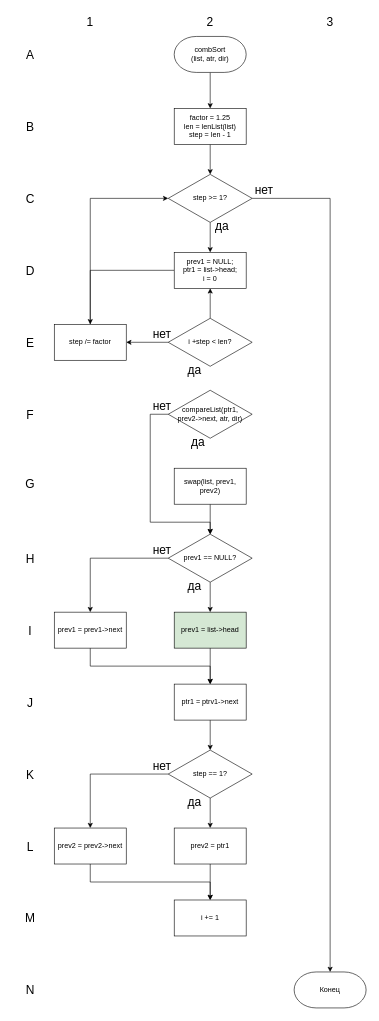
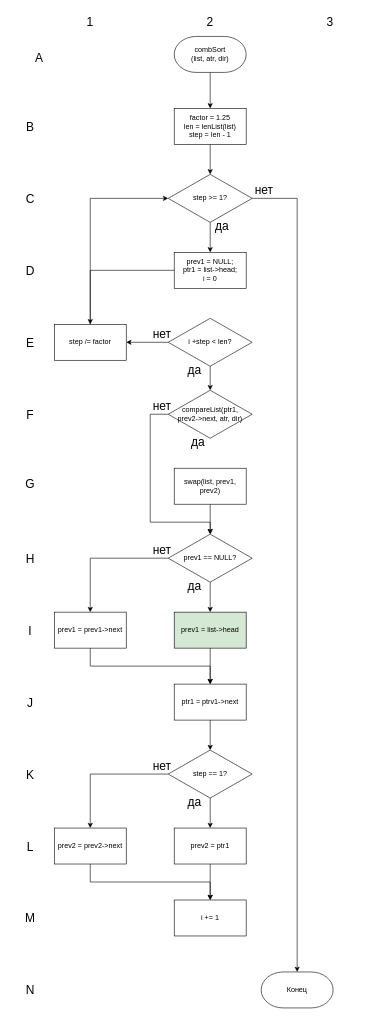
  <mxCell id="0" />
  <mxCell id="1" parent="0" />
  <mxCell id="2" style="edgeStyle=orthogonalEdgeStyle;rounded=0;orthogonalLoop=1;jettySize=auto;html=1;entryX=0.5;entryY=0;entryDx=0;entryDy=0;" parent="1" source="3" target="14" edge="1"><mxGeometry relative="1" as="geometry"><mxPoint x="350" y="170" as="targetPoint" /></mxGeometry></mxCell>
  <mxCell id="3" value="combSort&lt;br&gt;(list, atr, dir)" style="strokeWidth=1;html=1;shape=mxgraph.flowchart.terminator;whiteSpace=wrap;" parent="1" vertex="1"><mxGeometry x="290" y="60" width="120" height="60" as="geometry" /></mxCell>
  <mxCell id="4" value="&lt;span style=&quot;font-size: 20px;&quot;&gt;2&lt;/span&gt;" style="text;html=1;align=center;verticalAlign=middle;whiteSpace=wrap;rounded=0;" parent="1" vertex="1"><mxGeometry x="320" y="20" width="60" height="30" as="geometry" /></mxCell>
  <mxCell id="5" value="&lt;span style=&quot;font-size: 20px;&quot;&gt;1&lt;/span&gt;" style="text;html=1;align=center;verticalAlign=middle;whiteSpace=wrap;rounded=0;" parent="1" vertex="1"><mxGeometry x="120" y="20" width="60" height="30" as="geometry" /></mxCell>
  <mxCell id="6" value="&lt;span style=&quot;font-size: 20px;&quot;&gt;3&lt;/span&gt;" style="text;html=1;align=center;verticalAlign=middle;whiteSpace=wrap;rounded=0;" parent="1" vertex="1"><mxGeometry x="520" y="20" width="60" height="30" as="geometry" /></mxCell>
- <mxCell id="7" value="&lt;span style=&quot;font-size: 20px;&quot;&gt;A&lt;/span&gt;" style="text;html=1;align=center;verticalAlign=middle;whiteSpace=wrap;rounded=0;" parent="1" vertex="1"><mxGeometry x="20" y="75" width="60" height="30" as="geometry" /></mxCell>
+ <mxCell id="7" value="&lt;span style=&quot;font-size: 20px;&quot;&gt;A&lt;/span&gt;" style="text;html=1;align=center;verticalAlign=middle;whiteSpace=wrap;rounded=0;" parent="1" vertex="1"><mxGeometry x="35" y="80" width="60" height="30" as="geometry" /></mxCell>
  <mxCell id="8" value="&lt;span style=&quot;font-size: 20px;&quot;&gt;B&lt;/span&gt;" style="text;html=1;align=center;verticalAlign=middle;whiteSpace=wrap;rounded=0;" parent="1" vertex="1"><mxGeometry x="20" y="195" width="60" height="30" as="geometry" /></mxCell>
  <mxCell id="9" value="&lt;span style=&quot;font-size: 20px;&quot;&gt;C&lt;/span&gt;" style="text;html=1;align=center;verticalAlign=middle;whiteSpace=wrap;rounded=0;" parent="1" vertex="1"><mxGeometry x="20" y="315" width="60" height="30" as="geometry" /></mxCell>
  <mxCell id="10" value="&lt;span style=&quot;font-size: 20px;&quot;&gt;D&lt;/span&gt;" style="text;html=1;align=center;verticalAlign=middle;whiteSpace=wrap;rounded=0;" parent="1" vertex="1"><mxGeometry x="20" y="435" width="60" height="30" as="geometry" /></mxCell>
  <mxCell id="11" value="&lt;span style=&quot;font-size: 20px;&quot;&gt;E&lt;/span&gt;" style="text;html=1;align=center;verticalAlign=middle;whiteSpace=wrap;rounded=0;" parent="1" vertex="1"><mxGeometry x="20" y="555" width="60" height="30" as="geometry" /></mxCell>
  <mxCell id="12" value="&lt;span style=&quot;font-size: 20px;&quot;&gt;F&lt;/span&gt;" style="text;html=1;align=center;verticalAlign=middle;whiteSpace=wrap;rounded=0;" parent="1" vertex="1"><mxGeometry x="20" y="675" width="60" height="30" as="geometry" /></mxCell>
  <mxCell id="13" value="" style="edgeStyle=orthogonalEdgeStyle;rounded=0;orthogonalLoop=1;jettySize=auto;html=1;" parent="1" source="14" target="19" edge="1"><mxGeometry relative="1" as="geometry" /></mxCell>
  <mxCell id="14" value="factor = 1.25&lt;br&gt;len = lenList(list)&lt;br&gt;step = len - 1" style="rounded=0;whiteSpace=wrap;html=1;" parent="1" vertex="1"><mxGeometry x="290" y="180" width="120" height="60" as="geometry" /></mxCell>
  <mxCell id="15" style="edgeStyle=orthogonalEdgeStyle;rounded=0;orthogonalLoop=1;jettySize=auto;html=1;" parent="1" source="16" target="30" edge="1"><mxGeometry relative="1" as="geometry"><Array as="points"><mxPoint x="250" y="690" /><mxPoint x="250" y="870" /><mxPoint x="350" y="870" /></Array></mxGeometry></mxCell>
  <mxCell id="16" value="compareList(ptr1,&lt;br&gt;prev2-&amp;gt;next, atr, dir)" style="rhombus;whiteSpace=wrap;html=1;" parent="1" vertex="1"><mxGeometry x="280" y="650" width="140" height="80" as="geometry" /></mxCell>
  <mxCell id="17" value="" style="edgeStyle=orthogonalEdgeStyle;rounded=0;orthogonalLoop=1;jettySize=auto;html=1;" parent="1" source="19" target="20" edge="1"><mxGeometry relative="1" as="geometry" /></mxCell>
  <mxCell id="18" value="" style="edgeStyle=orthogonalEdgeStyle;rounded=0;orthogonalLoop=1;jettySize=auto;html=1;" parent="1" source="19" target="22" edge="1"><mxGeometry relative="1" as="geometry" /></mxCell>
  <mxCell id="19" value="step &amp;gt;= 1?" style="rhombus;whiteSpace=wrap;html=1;" parent="1" vertex="1"><mxGeometry x="280" y="290" width="140" height="80" as="geometry" /></mxCell>
- <mxCell id="20" value="Конец" style="strokeWidth=1;html=1;shape=mxgraph.flowchart.terminator;whiteSpace=wrap;" parent="1" vertex="1"><mxGeometry x="490" y="1620" width="120" height="60" as="geometry" /></mxCell>
+ <mxCell id="20" value="Конец" style="strokeWidth=1;html=1;shape=mxgraph.flowchart.terminator;whiteSpace=wrap;" parent="1" vertex="1"><mxGeometry x="435" y="1620" width="120" height="60" as="geometry" /></mxCell>
  <mxCell id="21" value="" style="edgeStyle=orthogonalEdgeStyle;rounded=0;orthogonalLoop=1;jettySize=auto;html=1;" parent="1" source="22" target="43" edge="1"><mxGeometry relative="1" as="geometry" /></mxCell>
  <mxCell id="22" value="prev1 = NULL;&lt;br&gt;ptr1 = list-&amp;gt;head;&lt;br&gt;i = 0" style="rounded=0;whiteSpace=wrap;html=1;" parent="1" vertex="1"><mxGeometry x="290" y="420" width="120" height="60" as="geometry" /></mxCell>
- <mxCell id="23" value="" style="edgeStyle=orthogonalEdgeStyle;rounded=0;orthogonalLoop=1;jettySize=auto;html=1;" parent="1" source="25" target="22" edge="1"><mxGeometry relative="1" as="geometry" /></mxCell>
+ <mxCell id="23" value="" style="edgeStyle=orthogonalEdgeStyle;rounded=0;orthogonalLoop=1;jettySize=auto;html=1;" parent="1" source="25" target="16" edge="1"><mxGeometry relative="1" as="geometry" /></mxCell>
  <mxCell id="24" value="" style="edgeStyle=orthogonalEdgeStyle;rounded=0;orthogonalLoop=1;jettySize=auto;html=1;" parent="1" source="25" target="43" edge="1"><mxGeometry relative="1" as="geometry" /></mxCell>
  <mxCell id="25" value="i +step &amp;lt; len?" style="rhombus;whiteSpace=wrap;html=1;" parent="1" vertex="1"><mxGeometry x="280" y="530" width="140" height="80" as="geometry" /></mxCell>
  <mxCell id="26" value="" style="edgeStyle=orthogonalEdgeStyle;rounded=0;orthogonalLoop=1;jettySize=auto;html=1;" parent="1" source="27" target="30" edge="1"><mxGeometry relative="1" as="geometry" /></mxCell>
  <mxCell id="27" value="swap(list, prev1, prev2)" style="rounded=0;whiteSpace=wrap;html=1;" parent="1" vertex="1"><mxGeometry x="290" y="780" width="120" height="60" as="geometry" /></mxCell>
  <mxCell id="28" value="" style="edgeStyle=orthogonalEdgeStyle;rounded=0;orthogonalLoop=1;jettySize=auto;html=1;" parent="1" source="30" target="32" edge="1"><mxGeometry relative="1" as="geometry" /></mxCell>
  <mxCell id="29" style="edgeStyle=orthogonalEdgeStyle;rounded=0;orthogonalLoop=1;jettySize=auto;html=1;" parent="1" source="30" target="34" edge="1"><mxGeometry relative="1" as="geometry" /></mxCell>
  <mxCell id="30" value="prev1 == NULL?" style="rhombus;whiteSpace=wrap;html=1;" parent="1" vertex="1"><mxGeometry x="280" y="890" width="140" height="80" as="geometry" /></mxCell>
  <mxCell id="31" value="" style="edgeStyle=orthogonalEdgeStyle;rounded=0;orthogonalLoop=1;jettySize=auto;html=1;" parent="1" source="32" target="53" edge="1"><mxGeometry relative="1" as="geometry" /></mxCell>
  <mxCell id="32" value="prev1 = list-&amp;gt;head" style="rounded=0;whiteSpace=wrap;html=1;fillColor=#d5e8d4;" parent="1" vertex="1"><mxGeometry x="290" y="1020" width="120" height="60" as="geometry" /></mxCell>
  <mxCell id="33" style="edgeStyle=orthogonalEdgeStyle;rounded=0;orthogonalLoop=1;jettySize=auto;html=1;" parent="1" source="34" target="53" edge="1"><mxGeometry relative="1" as="geometry"><Array as="points"><mxPoint x="150" y="1110" /><mxPoint x="350" y="1110" /></Array></mxGeometry></mxCell>
  <mxCell id="34" value="prev1 = prev1-&amp;gt;next" style="rounded=0;whiteSpace=wrap;html=1;" parent="1" vertex="1"><mxGeometry x="90" y="1020" width="120" height="60" as="geometry" /></mxCell>
  <mxCell id="35" value="" style="edgeStyle=orthogonalEdgeStyle;rounded=0;orthogonalLoop=1;jettySize=auto;html=1;" parent="1" source="37" target="39" edge="1"><mxGeometry relative="1" as="geometry" /></mxCell>
  <mxCell id="36" style="edgeStyle=orthogonalEdgeStyle;rounded=0;orthogonalLoop=1;jettySize=auto;html=1;" parent="1" source="37" target="41" edge="1"><mxGeometry relative="1" as="geometry" /></mxCell>
  <mxCell id="37" value="step == 1?" style="rhombus;whiteSpace=wrap;html=1;" parent="1" vertex="1"><mxGeometry x="280" y="1250" width="140" height="80" as="geometry" /></mxCell>
  <mxCell id="38" value="" style="edgeStyle=orthogonalEdgeStyle;rounded=0;orthogonalLoop=1;jettySize=auto;html=1;" parent="1" source="39" target="44" edge="1"><mxGeometry relative="1" as="geometry" /></mxCell>
  <mxCell id="39" value="prev2 = ptr1" style="rounded=0;whiteSpace=wrap;html=1;" parent="1" vertex="1"><mxGeometry x="290" y="1380" width="120" height="60" as="geometry" /></mxCell>
  <mxCell id="40" style="edgeStyle=orthogonalEdgeStyle;rounded=0;orthogonalLoop=1;jettySize=auto;html=1;" parent="1" source="41" target="44" edge="1"><mxGeometry relative="1" as="geometry"><Array as="points"><mxPoint x="150" y="1470" /><mxPoint x="350" y="1470" /></Array></mxGeometry></mxCell>
  <mxCell id="41" value="prev2 = prev2-&amp;gt;next" style="rounded=0;whiteSpace=wrap;html=1;" parent="1" vertex="1"><mxGeometry x="90" y="1380" width="120" height="60" as="geometry" /></mxCell>
  <mxCell id="42" style="edgeStyle=orthogonalEdgeStyle;rounded=0;orthogonalLoop=1;jettySize=auto;html=1;" parent="1" source="43" target="19" edge="1"><mxGeometry relative="1" as="geometry"><Array as="points"><mxPoint x="150" y="330" /></Array></mxGeometry></mxCell>
  <mxCell id="43" value="step /= factor" style="rounded=0;whiteSpace=wrap;html=1;" parent="1" vertex="1"><mxGeometry x="90" y="540" width="120" height="60" as="geometry" /></mxCell>
  <mxCell id="44" value="i += 1" style="rounded=0;whiteSpace=wrap;html=1;" parent="1" vertex="1"><mxGeometry x="290" y="1500" width="120" height="60" as="geometry" /></mxCell>
  <mxCell id="45" value="&lt;span style=&quot;font-size: 20px;&quot;&gt;G&lt;/span&gt;" style="text;html=1;align=center;verticalAlign=middle;whiteSpace=wrap;rounded=0;" parent="1" vertex="1"><mxGeometry x="20" y="790" width="60" height="30" as="geometry" /></mxCell>
  <mxCell id="46" value="&lt;span style=&quot;font-size: 20px;&quot;&gt;H&lt;/span&gt;" style="text;html=1;align=center;verticalAlign=middle;whiteSpace=wrap;rounded=0;" parent="1" vertex="1"><mxGeometry x="20" y="915" width="60" height="30" as="geometry" /></mxCell>
  <mxCell id="47" value="&lt;span style=&quot;font-size: 20px;&quot;&gt;I&lt;/span&gt;" style="text;html=1;align=center;verticalAlign=middle;whiteSpace=wrap;rounded=0;" parent="1" vertex="1"><mxGeometry x="20" y="1035" width="60" height="30" as="geometry" /></mxCell>
  <mxCell id="48" value="&lt;span style=&quot;font-size: 20px;&quot;&gt;J&lt;/span&gt;" style="text;html=1;align=center;verticalAlign=middle;whiteSpace=wrap;rounded=0;" parent="1" vertex="1"><mxGeometry x="20" y="1155" width="60" height="30" as="geometry" /></mxCell>
  <mxCell id="49" value="&lt;span style=&quot;font-size: 20px;&quot;&gt;K&lt;/span&gt;" style="text;html=1;align=center;verticalAlign=middle;whiteSpace=wrap;rounded=0;" parent="1" vertex="1"><mxGeometry x="20" y="1275" width="60" height="30" as="geometry" /></mxCell>
  <mxCell id="50" value="&lt;span style=&quot;font-size: 20px;&quot;&gt;L&lt;/span&gt;" style="text;html=1;align=center;verticalAlign=middle;whiteSpace=wrap;rounded=0;" parent="1" vertex="1"><mxGeometry x="20" y="1395" width="60" height="30" as="geometry" /></mxCell>
  <mxCell id="51" value="&lt;span style=&quot;font-size: 20px;&quot;&gt;M&lt;/span&gt;" style="text;html=1;align=center;verticalAlign=middle;whiteSpace=wrap;rounded=0;" parent="1" vertex="1"><mxGeometry x="20" y="1515" width="60" height="30" as="geometry" /></mxCell>
  <mxCell id="52" value="" style="edgeStyle=orthogonalEdgeStyle;rounded=0;orthogonalLoop=1;jettySize=auto;html=1;" parent="1" source="53" target="37" edge="1"><mxGeometry relative="1" as="geometry" /></mxCell>
  <mxCell id="53" value="ptr1 = ptrv1-&amp;gt;next" style="rounded=0;whiteSpace=wrap;html=1;" parent="1" vertex="1"><mxGeometry x="290" y="1140" width="120" height="60" as="geometry" /></mxCell>
  <mxCell id="54" value="&lt;span style=&quot;font-size: 20px;&quot;&gt;N&lt;/span&gt;" style="text;html=1;align=center;verticalAlign=middle;whiteSpace=wrap;rounded=0;" parent="1" vertex="1"><mxGeometry x="20" y="1635" width="60" height="30" as="geometry" /></mxCell>
  <mxCell id="55" value="&lt;font style=&quot;font-size: 20px;&quot;&gt;нет&lt;/font&gt;" style="text;html=1;align=center;verticalAlign=middle;whiteSpace=wrap;rounded=0;" vertex="1" parent="1"><mxGeometry x="410" y="300" width="60" height="30" as="geometry" /></mxCell>
  <mxCell id="56" value="&lt;font style=&quot;font-size: 20px;&quot;&gt;да&lt;br&gt;&lt;/font&gt;" style="text;html=1;align=center;verticalAlign=middle;whiteSpace=wrap;rounded=0;" vertex="1" parent="1"><mxGeometry x="340" y="360" width="60" height="30" as="geometry" /></mxCell>
  <mxCell id="57" value="&lt;font style=&quot;font-size: 20px;&quot;&gt;да&lt;br&gt;&lt;/font&gt;" style="text;html=1;align=center;verticalAlign=middle;whiteSpace=wrap;rounded=0;" vertex="1" parent="1"><mxGeometry x="294" y="600" width="60" height="30" as="geometry" /></mxCell>
  <mxCell id="58" value="&lt;font style=&quot;font-size: 20px;&quot;&gt;нет&lt;/font&gt;" style="text;html=1;align=center;verticalAlign=middle;whiteSpace=wrap;rounded=0;" vertex="1" parent="1"><mxGeometry x="240" y="540" width="60" height="30" as="geometry" /></mxCell>
  <mxCell id="59" value="&lt;font style=&quot;font-size: 20px;&quot;&gt;да&lt;br&gt;&lt;/font&gt;" style="text;html=1;align=center;verticalAlign=middle;whiteSpace=wrap;rounded=0;" vertex="1" parent="1"><mxGeometry x="300" y="720" width="60" height="30" as="geometry" /></mxCell>
  <mxCell id="60" value="&lt;font style=&quot;font-size: 20px;&quot;&gt;нет&lt;/font&gt;" style="text;html=1;align=center;verticalAlign=middle;whiteSpace=wrap;rounded=0;" vertex="1" parent="1"><mxGeometry x="240" y="660" width="60" height="30" as="geometry" /></mxCell>
  <mxCell id="61" value="&lt;font style=&quot;font-size: 20px;&quot;&gt;да&lt;br&gt;&lt;/font&gt;" style="text;html=1;align=center;verticalAlign=middle;whiteSpace=wrap;rounded=0;" vertex="1" parent="1"><mxGeometry x="294" y="960" width="60" height="30" as="geometry" /></mxCell>
  <mxCell id="62" value="&lt;font style=&quot;font-size: 20px;&quot;&gt;нет&lt;/font&gt;" style="text;html=1;align=center;verticalAlign=middle;whiteSpace=wrap;rounded=0;" vertex="1" parent="1"><mxGeometry x="240" y="900" width="60" height="30" as="geometry" /></mxCell>
  <mxCell id="63" value="&lt;font style=&quot;font-size: 20px;&quot;&gt;да&lt;br&gt;&lt;/font&gt;" style="text;html=1;align=center;verticalAlign=middle;whiteSpace=wrap;rounded=0;" vertex="1" parent="1"><mxGeometry x="294" y="1320" width="60" height="30" as="geometry" /></mxCell>
  <mxCell id="64" value="&lt;font style=&quot;font-size: 20px;&quot;&gt;нет&lt;/font&gt;" style="text;html=1;align=center;verticalAlign=middle;whiteSpace=wrap;rounded=0;" vertex="1" parent="1"><mxGeometry x="240" y="1260" width="60" height="30" as="geometry" /></mxCell>
